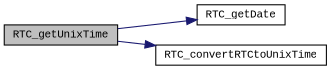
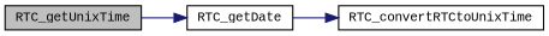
  digraph {
    fontname="Liberation Mono"
    rankdir=LR
    node [color=black fillcolor=white fontname="Liberation Mono" fontsize=10 shape=record style=filled]
    edge [color=midnightblue fontname="Liberation Mono" fontsize=10 labelfontname=Helvetica labelfontsize=10 style=solid]
    n1 [fillcolor=grey75 fontcolor=black height=0.2 label=RTC_getUnixTime width=0.4]
    n2 [height=0.2 label=RTC_getDate width=0.4]
    n3 [height=0.2 label=RTC_convertRTCtoUnixTime width=0.4]
    n1 -> n2
-   n1 -> n3
+   n2 -> n3
  }
